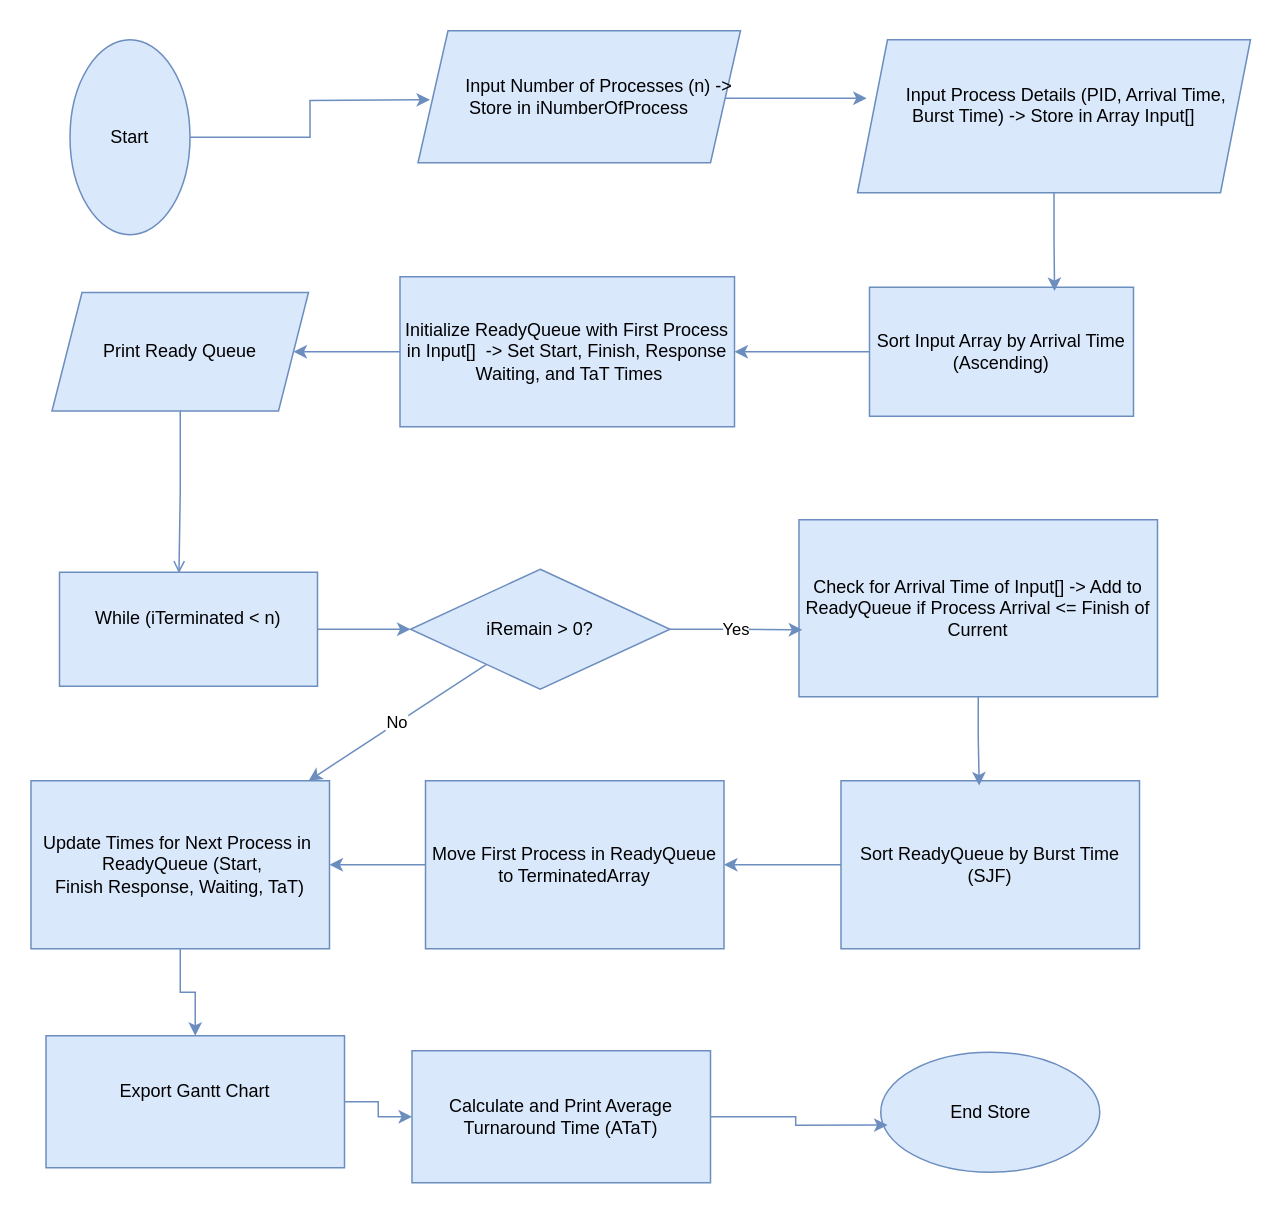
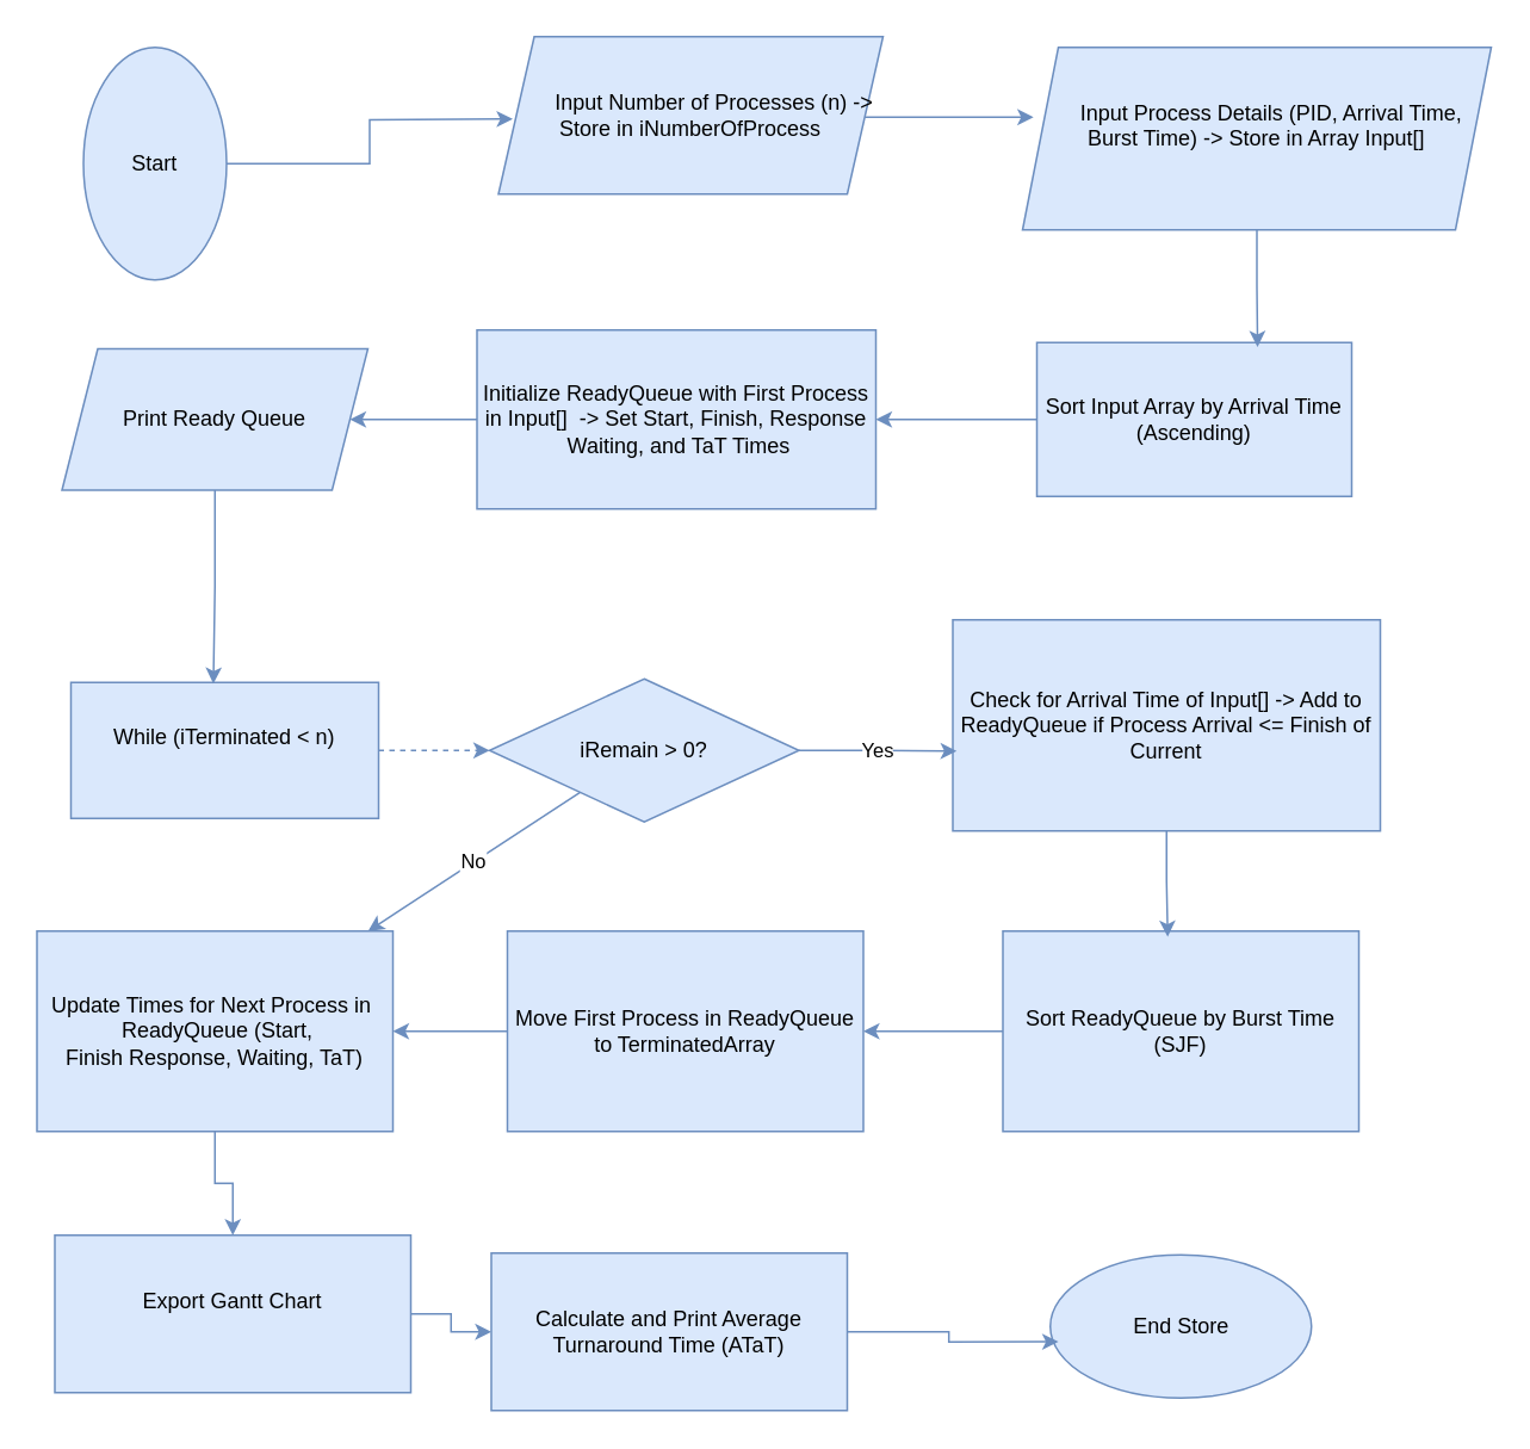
  <mxCell id="0" />
  <mxCell id="1" parent="0" />
  <mxCell id="2" style="edgeStyle=orthogonalEdgeStyle;rounded=0;orthogonalLoop=1;jettySize=auto;html=1;fillColor=#dae8fc;strokeColor=#6c8ebf;" edge="1" parent="1" source="3"><mxGeometry relative="1" as="geometry"><mxPoint x="286.009" y="66" as="targetPoint" /></mxGeometry></mxCell>
  <mxCell id="3" value="Start" style="ellipse;whiteSpace=wrap;html=1;fillColor=#dae8fc;strokeColor=#6c8ebf;" vertex="1" parent="1"><mxGeometry x="46" y="26" width="80" height="130" as="geometry" /></mxCell>
  <mxCell id="4" style="edgeStyle=orthogonalEdgeStyle;rounded=0;orthogonalLoop=1;jettySize=auto;html=1;fillColor=#dae8fc;strokeColor=#6c8ebf;" edge="1" parent="1"><mxGeometry relative="1" as="geometry"><mxPoint x="577.12" y="65" as="targetPoint" /><mxPoint x="459" y="65" as="sourcePoint" /></mxGeometry></mxCell>
  <mxCell id="5" style="edgeStyle=orthogonalEdgeStyle;rounded=0;orthogonalLoop=1;jettySize=auto;html=1;entryX=1;entryY=0.5;entryDx=0;entryDy=0;fillColor=#dae8fc;strokeColor=#6c8ebf;" edge="1" parent="1" source="6" target="8"><mxGeometry relative="1" as="geometry" /></mxCell>
  <mxCell id="6" value="&lt;br&gt; Sort Input Array by Arrival Time (Ascending)&lt;div&gt;&lt;br/&gt;&lt;/div&gt;" style="rounded=0;whiteSpace=wrap;html=1;fillColor=#dae8fc;strokeColor=#6c8ebf;" vertex="1" parent="1"><mxGeometry x="579" y="191" width="176" height="86" as="geometry" /></mxCell>
  <mxCell id="7" style="edgeStyle=orthogonalEdgeStyle;rounded=0;orthogonalLoop=1;jettySize=auto;html=1;entryX=1;entryY=0.5;entryDx=0;entryDy=0;fillColor=#dae8fc;strokeColor=#6c8ebf;" edge="1" parent="1" source="8" target="14"><mxGeometry relative="1" as="geometry" /></mxCell>
  <mxCell id="8" value="&lt;br&gt;Initialize ReadyQueue with&amp;nbsp;First Process in Input[] &amp;nbsp;-&amp;gt; Set Start, Finish, Response &amp;nbsp;Waiting, and TaT Times  &lt;div&gt;&lt;br/&gt;&lt;/div&gt;" style="rounded=0;whiteSpace=wrap;html=1;fillColor=#dae8fc;strokeColor=#6c8ebf;" vertex="1" parent="1"><mxGeometry x="266" y="184" width="223" height="100" as="geometry" /></mxCell>
- <mxCell id="9" style="edgeStyle=orthogonalEdgeStyle;rounded=0;orthogonalLoop=1;jettySize=auto;html=1;entryX=0;entryY=0.5;entryDx=0;entryDy=0;fillColor=#dae8fc;strokeColor=#6c8ebf;" edge="1" parent="1" source="10" target="16"><mxGeometry relative="1" as="geometry" /></mxCell>
+ <mxCell id="9" style="edgeStyle=orthogonalEdgeStyle;rounded=0;orthogonalLoop=1;jettySize=auto;html=1;entryX=0;entryY=0.5;entryDx=0;entryDy=0;fillColor=#dae8fc;strokeColor=#6c8ebf;dashed=1;" edge="1" parent="1" source="10" target="16"><mxGeometry relative="1" as="geometry" /></mxCell>
  <mxCell id="10" value="&#10;While (iTerminated &amp;lt; n)&#10;&#10;" style="rounded=0;whiteSpace=wrap;html=1;fillColor=#dae8fc;strokeColor=#6c8ebf;" vertex="1" parent="1"><mxGeometry x="39" y="381" width="172" height="76" as="geometry" /></mxCell>
  <mxCell id="11" value="&lt;br&gt;&lt;br style=&quot;forced-color-adjust: none;&quot;&gt;&lt;br&gt;&lt;div&gt;&lt;span style=&quot;white-space: pre;&quot;&gt;&#09;&lt;/span&gt;Input Number of Processes (n) -&amp;gt; Store in iNumberOfProcess&lt;div style=&quot;forced-color-adjust: none;&quot;&gt;&lt;br style=&quot;forced-color-adjust: none; color: rgb(0, 0, 0); font-family: Helvetica; font-size: 12px; font-style: normal; font-variant-ligatures: normal; font-variant-caps: normal; font-weight: 400; letter-spacing: normal; orphans: 2; text-align: center; text-indent: 0px; text-transform: none; widows: 2; word-spacing: 0px; -webkit-text-stroke-width: 0px; white-space: normal; background-color: rgb(251, 251, 251); text-decoration-thickness: initial; text-decoration-style: initial; text-decoration-color: initial;&quot;&gt;&lt;br&gt;&lt;br&gt;&lt;/div&gt;&lt;/div&gt;" style="shape=parallelogram;perimeter=parallelogramPerimeter;whiteSpace=wrap;html=1;fixedSize=1;fillColor=#dae8fc;strokeColor=#6c8ebf;" vertex="1" parent="1"><mxGeometry x="278" y="20" width="215" height="88" as="geometry" /></mxCell>
  <mxCell id="12" value="&lt;br&gt;&lt;br style=&quot;forced-color-adjust: none;&quot;&gt;&amp;nbsp; &amp;nbsp; &amp;nbsp;Input Process Details&amp;nbsp;(PID, Arrival Time, Burst Time)&amp;nbsp;-&amp;gt; Store in Array Input[]&lt;div style=&quot;forced-color-adjust: none;&quot;&gt;&lt;br style=&quot;forced-color-adjust: none; color: rgb(0, 0, 0); font-family: Helvetica; font-size: 12px; font-style: normal; font-variant-ligatures: normal; font-variant-caps: normal; font-weight: 400; letter-spacing: normal; orphans: 2; text-align: center; text-indent: 0px; text-transform: none; widows: 2; word-spacing: 0px; -webkit-text-stroke-width: 0px; white-space: normal; background-color: rgb(251, 251, 251); text-decoration-thickness: initial; text-decoration-style: initial; text-decoration-color: initial;&quot;&gt;&lt;br&gt;&lt;br&gt;&lt;/div&gt;" style="shape=parallelogram;perimeter=parallelogramPerimeter;whiteSpace=wrap;html=1;fixedSize=1;fillColor=#dae8fc;strokeColor=#6c8ebf;" vertex="1" parent="1"><mxGeometry x="571" y="26" width="262" height="102" as="geometry" /></mxCell>
  <mxCell id="13" style="edgeStyle=orthogonalEdgeStyle;rounded=0;orthogonalLoop=1;jettySize=auto;html=1;entryX=0.701;entryY=0.029;entryDx=0;entryDy=0;entryPerimeter=0;fillColor=#dae8fc;strokeColor=#6c8ebf;" edge="1" parent="1" source="12" target="6"><mxGeometry relative="1" as="geometry" /></mxCell>
  <mxCell id="14" value="Print Ready Queue" style="shape=parallelogram;perimeter=parallelogramPerimeter;whiteSpace=wrap;html=1;fixedSize=1;fillColor=#dae8fc;strokeColor=#6c8ebf;" vertex="1" parent="1"><mxGeometry x="34" y="194.5" width="171" height="79" as="geometry" /></mxCell>
  <mxCell id="15" value="No" style="rounded=0;orthogonalLoop=1;jettySize=auto;html=1;fillColor=#dae8fc;strokeColor=#6c8ebf;" edge="1" parent="1" source="16" target="26"><mxGeometry relative="1" as="geometry" /></mxCell>
  <mxCell id="16" value="iRemain &amp;gt; 0?" style="rhombus;whiteSpace=wrap;html=1;fillColor=#dae8fc;strokeColor=#6c8ebf;" vertex="1" parent="1"><mxGeometry x="273" y="379" width="173" height="80" as="geometry" /></mxCell>
- <mxCell id="17" style="edgeStyle=orthogonalEdgeStyle;rounded=0;orthogonalLoop=1;jettySize=auto;html=1;entryX=0.463;entryY=0.009;entryDx=0;entryDy=0;entryPerimeter=0;fillColor=#dae8fc;strokeColor=#6c8ebf;endArrow=open;" edge="1" parent="1" source="14" target="10"><mxGeometry relative="1" as="geometry" /></mxCell>
+ <mxCell id="17" style="edgeStyle=orthogonalEdgeStyle;rounded=0;orthogonalLoop=1;jettySize=auto;html=1;entryX=0.463;entryY=0.009;entryDx=0;entryDy=0;entryPerimeter=0;fillColor=#dae8fc;strokeColor=#6c8ebf;" edge="1" parent="1" source="14" target="10"><mxGeometry relative="1" as="geometry" /></mxCell>
  <mxCell id="18" value="Check for Arrival Time of Input[] -&amp;gt; Add to ReadyQueue if Process Arrival &amp;lt;= Finish of Current" style="rounded=0;whiteSpace=wrap;html=1;fillColor=#dae8fc;strokeColor=#6c8ebf;" vertex="1" parent="1"><mxGeometry x="532" y="346" width="239" height="118" as="geometry" /></mxCell>
  <mxCell id="19" value="Yes" style="edgeStyle=orthogonalEdgeStyle;rounded=0;orthogonalLoop=1;jettySize=auto;html=1;entryX=0.009;entryY=0.622;entryDx=0;entryDy=0;entryPerimeter=0;fillColor=#dae8fc;strokeColor=#6c8ebf;" edge="1" parent="1" source="16" target="18"><mxGeometry relative="1" as="geometry" /></mxCell>
  <mxCell id="20" style="edgeStyle=orthogonalEdgeStyle;rounded=0;orthogonalLoop=1;jettySize=auto;html=1;fillColor=#dae8fc;strokeColor=#6c8ebf;" edge="1" parent="1" source="21" target="24"><mxGeometry relative="1" as="geometry" /></mxCell>
  <mxCell id="21" value="Sort ReadyQueue by Burst Time (SJF)" style="rounded=0;whiteSpace=wrap;html=1;fillColor=#dae8fc;strokeColor=#6c8ebf;" vertex="1" parent="1"><mxGeometry x="560" y="520" width="199" height="112" as="geometry" /></mxCell>
  <mxCell id="22" style="edgeStyle=orthogonalEdgeStyle;rounded=0;orthogonalLoop=1;jettySize=auto;html=1;entryX=0.463;entryY=0.028;entryDx=0;entryDy=0;entryPerimeter=0;fillColor=#dae8fc;strokeColor=#6c8ebf;" edge="1" parent="1" source="18" target="21"><mxGeometry relative="1" as="geometry" /></mxCell>
  <mxCell id="23" style="edgeStyle=orthogonalEdgeStyle;rounded=0;orthogonalLoop=1;jettySize=auto;html=1;fillColor=#dae8fc;strokeColor=#6c8ebf;" edge="1" parent="1" source="24" target="26"><mxGeometry relative="1" as="geometry" /></mxCell>
  <mxCell id="24" value="Move First Process in ReadyQueue to TerminatedArray" style="rounded=0;whiteSpace=wrap;html=1;fillColor=#dae8fc;strokeColor=#6c8ebf;" vertex="1" parent="1"><mxGeometry x="283" y="520" width="199" height="112" as="geometry" /></mxCell>
  <mxCell id="25" style="edgeStyle=orthogonalEdgeStyle;rounded=0;orthogonalLoop=1;jettySize=auto;html=1;entryX=0.5;entryY=0;entryDx=0;entryDy=0;fillColor=#dae8fc;strokeColor=#6c8ebf;" edge="1" parent="1" source="26" target="28"><mxGeometry relative="1" as="geometry" /></mxCell>
  <mxCell id="26" value="&lt;br&gt;Update Times for Next Process in&amp;nbsp;&lt;br&gt;&amp;nbsp;ReadyQueue (Start, Finish&amp;nbsp;Response, Waiting, TaT)&lt;div&gt;&lt;br/&gt;&lt;/div&gt;" style="rounded=0;whiteSpace=wrap;html=1;fillColor=#dae8fc;strokeColor=#6c8ebf;" vertex="1" parent="1"><mxGeometry x="20" y="520" width="199" height="112" as="geometry" /></mxCell>
  <mxCell id="27" style="edgeStyle=orthogonalEdgeStyle;rounded=0;orthogonalLoop=1;jettySize=auto;html=1;entryX=0;entryY=0.5;entryDx=0;entryDy=0;fillColor=#dae8fc;strokeColor=#6c8ebf;" edge="1" parent="1" source="28" target="29"><mxGeometry relative="1" as="geometry" /></mxCell>
  <mxCell id="28" value="&#10;Export Gantt Chart &#10;&#10;" style="rounded=0;whiteSpace=wrap;html=1;fillColor=#dae8fc;strokeColor=#6c8ebf;" vertex="1" parent="1"><mxGeometry x="30" y="690" width="199" height="88" as="geometry" /></mxCell>
  <mxCell id="29" value="&lt;br&gt;Calculate and Print Average Turnaround Time (ATaT)       &lt;div&gt;&lt;br/&gt;&lt;/div&gt;" style="rounded=0;whiteSpace=wrap;html=1;fillColor=#dae8fc;strokeColor=#6c8ebf;" vertex="1" parent="1"><mxGeometry x="274" y="700" width="199" height="88" as="geometry" /></mxCell>
  <mxCell id="30" value="End Store" style="ellipse;whiteSpace=wrap;html=1;fillColor=#dae8fc;strokeColor=#6c8ebf;" vertex="1" parent="1"><mxGeometry x="586.5" y="701" width="146" height="80" as="geometry" /></mxCell>
  <mxCell id="31" style="edgeStyle=orthogonalEdgeStyle;rounded=0;orthogonalLoop=1;jettySize=auto;html=1;entryX=0.031;entryY=0.607;entryDx=0;entryDy=0;entryPerimeter=0;fillColor=#dae8fc;strokeColor=#6c8ebf;" edge="1" parent="1" source="29" target="30"><mxGeometry relative="1" as="geometry" /></mxCell>
